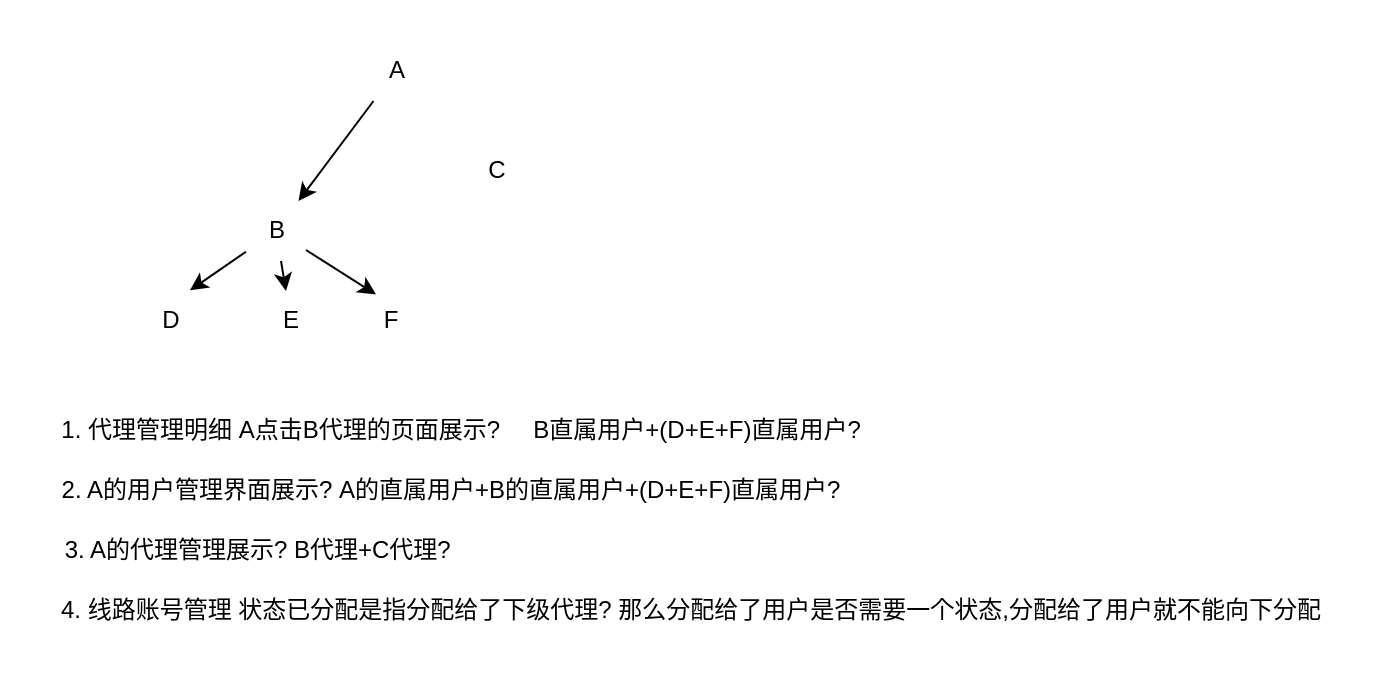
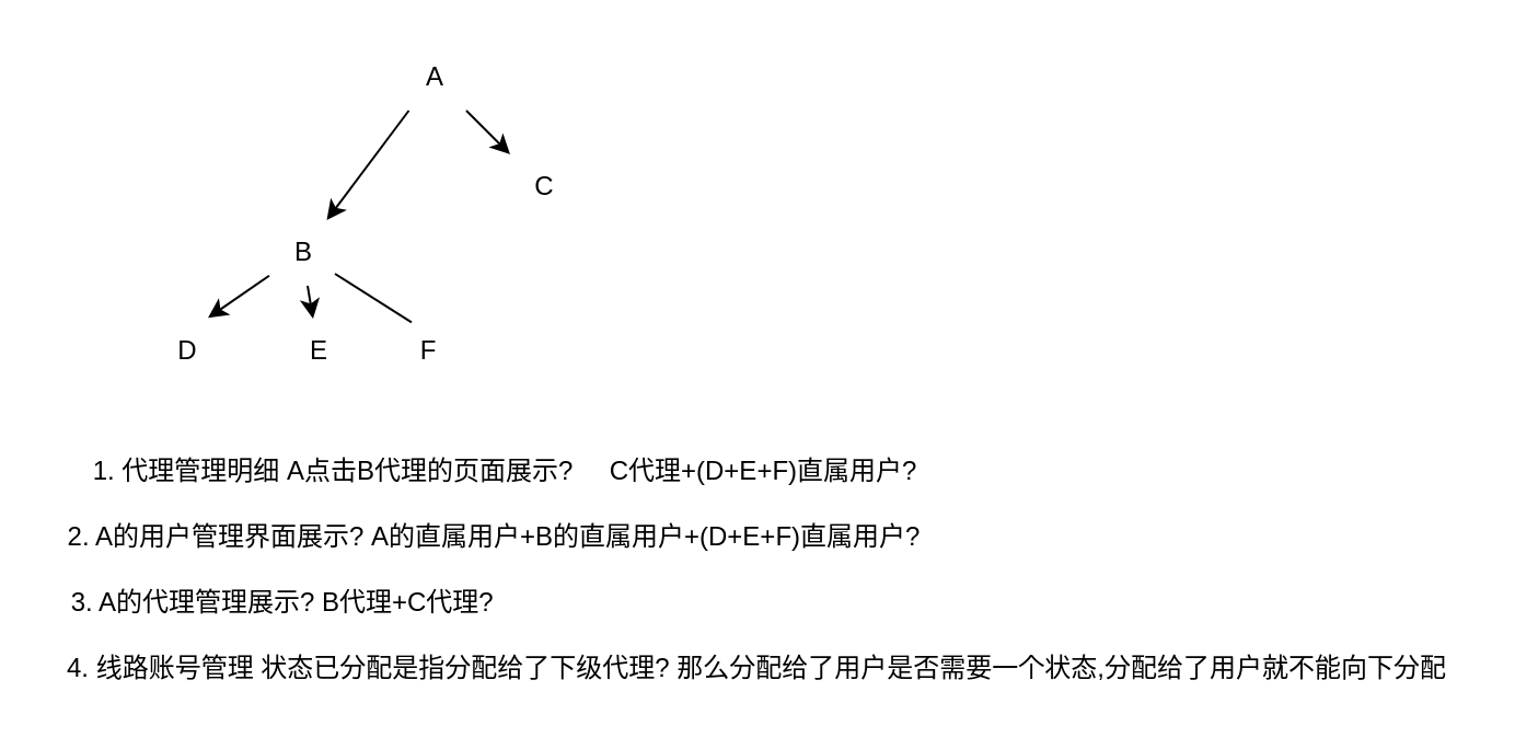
  <mxCell id="0" />
  <mxCell id="1" parent="0" />
  <mxCell id="2" value="A" style="text;html=1;align=center;verticalAlign=middle;resizable=0;points=[];autosize=1;strokeColor=none;fillColor=none;" vertex="1" parent="1"><mxGeometry x="182.5" y="20" width="30" height="30" as="geometry" /></mxCell>
  <mxCell id="3" value="B" style="text;html=1;align=center;verticalAlign=middle;resizable=0;points=[];autosize=1;strokeColor=none;fillColor=none;" vertex="1" parent="1"><mxGeometry x="122.5" y="100" width="30" height="30" as="geometry" /></mxCell>
  <mxCell id="4" value="C" style="text;html=1;align=center;verticalAlign=middle;resizable=0;points=[];autosize=1;strokeColor=none;fillColor=none;" vertex="1" parent="1"><mxGeometry x="232.5" y="70" width="30" height="30" as="geometry" /></mxCell>
  <mxCell id="5" value="D" style="text;html=1;align=center;verticalAlign=middle;resizable=0;points=[];autosize=1;strokeColor=none;fillColor=none;" vertex="1" parent="1"><mxGeometry x="70" y="145" width="30" height="30" as="geometry" /></mxCell>
  <mxCell id="6" value="E" style="text;html=1;align=center;verticalAlign=middle;resizable=0;points=[];autosize=1;strokeColor=none;fillColor=none;" vertex="1" parent="1"><mxGeometry x="130" y="145" width="30" height="30" as="geometry" /></mxCell>
  <mxCell id="7" value="F" style="text;html=1;align=center;verticalAlign=middle;resizable=0;points=[];autosize=1;strokeColor=none;fillColor=none;" vertex="1" parent="1"><mxGeometry x="180" y="145" width="30" height="30" as="geometry" /></mxCell>
  <mxCell id="8" value="" style="endArrow=classic;html=1;rounded=0;" edge="1" parent="1" source="2" target="3"><mxGeometry width="50" height="50" relative="1" as="geometry"><mxPoint x="322.5" y="240" as="sourcePoint" /><mxPoint x="372.5" y="190" as="targetPoint" /></mxGeometry></mxCell>
+ <mxCell id="9" value="" style="endArrow=classic;html=1;rounded=0;" edge="1" parent="1" source="2" target="4"><mxGeometry width="50" height="50" relative="1" as="geometry"><mxPoint x="192.5" y="70" as="sourcePoint" /><mxPoint x="242.5" y="20" as="targetPoint" /></mxGeometry></mxCell>
  <mxCell id="10" value="" style="endArrow=classic;html=1;rounded=0;entryX=0.817;entryY=-0.011;entryDx=0;entryDy=0;entryPerimeter=0;" edge="1" parent="1" source="3" target="5"><mxGeometry width="50" height="50" relative="1" as="geometry"><mxPoint x="192.5" y="60" as="sourcePoint" /><mxPoint x="172.5" y="80" as="targetPoint" /></mxGeometry></mxCell>
  <mxCell id="11" value="" style="endArrow=classic;html=1;rounded=0;" edge="1" parent="1" source="3" target="6"><mxGeometry width="50" height="50" relative="1" as="geometry"><mxPoint x="147.95" y="110" as="sourcePoint" /><mxPoint x="119.51" y="154.67" as="targetPoint" /></mxGeometry></mxCell>
- <mxCell id="12" value="" style="endArrow=classic;html=1;rounded=0;entryX=0.25;entryY=0.056;entryDx=0;entryDy=0;entryPerimeter=0;" edge="1" parent="1" source="3" target="7"><mxGeometry width="50" height="50" relative="1" as="geometry"><mxPoint x="157" y="110" as="sourcePoint" /><mxPoint x="155.5" y="155" as="targetPoint" /></mxGeometry></mxCell>
- <mxCell id="13" value="1. 代理管理明细 A点击B代理的页面展示?&amp;nbsp; &amp;nbsp; &amp;nbsp;B直属用户+(D+E+F)直属用户?" style="text;html=1;align=center;verticalAlign=middle;resizable=0;points=[];autosize=1;strokeColor=none;fillColor=none;" vertex="1" parent="1"><mxGeometry x="20" y="200" width="420" height="30" as="geometry" /></mxCell>
+ <mxCell id="12" value="" style="endArrow=none;html=1;rounded=0;entryX=0.25;entryY=0.056;entryDx=0;entryDy=0;entryPerimeter=0;" edge="1" parent="1" source="3" target="7"><mxGeometry width="50" height="50" relative="1" as="geometry"><mxPoint x="157" y="110" as="sourcePoint" /><mxPoint x="155.5" y="155" as="targetPoint" /></mxGeometry></mxCell>
+ <mxCell id="13" value="1. 代理管理明细 A点击B代理的页面展示?&amp;nbsp; &amp;nbsp; &amp;nbsp;C代理+(D+E+F)直属用户?" style="text;html=1;align=center;verticalAlign=middle;resizable=0;points=[];autosize=1;strokeColor=none;fillColor=none;" vertex="1" parent="1"><mxGeometry x="20" y="200" width="420" height="30" as="geometry" /></mxCell>
  <mxCell id="14" value="2. A的用户管理界面展示? A的直属用户+B的直属用户+(D+E+F)直属用户?" style="text;html=1;align=center;verticalAlign=middle;resizable=0;points=[];autosize=1;strokeColor=none;fillColor=none;" vertex="1" parent="1"><mxGeometry x="20" y="230" width="410" height="30" as="geometry" /></mxCell>
  <mxCell id="15" value="3. A的代理管理展示? B代理+C代理?&amp;nbsp;" style="text;html=1;align=center;verticalAlign=middle;resizable=0;points=[];autosize=1;strokeColor=none;fillColor=none;" vertex="1" parent="1"><mxGeometry x="20" y="260" width="220" height="30" as="geometry" /></mxCell>
  <mxCell id="16" value="4. 线路账号管理 状态已分配是指分配给了下级代理? 那么分配给了用户是否需要一个状态,分配给了用户就不能向下分配" style="text;html=1;align=center;verticalAlign=middle;resizable=0;points=[];autosize=1;strokeColor=none;fillColor=none;" vertex="1" parent="1"><mxGeometry x="20" y="290" width="650" height="30" as="geometry" /></mxCell>
